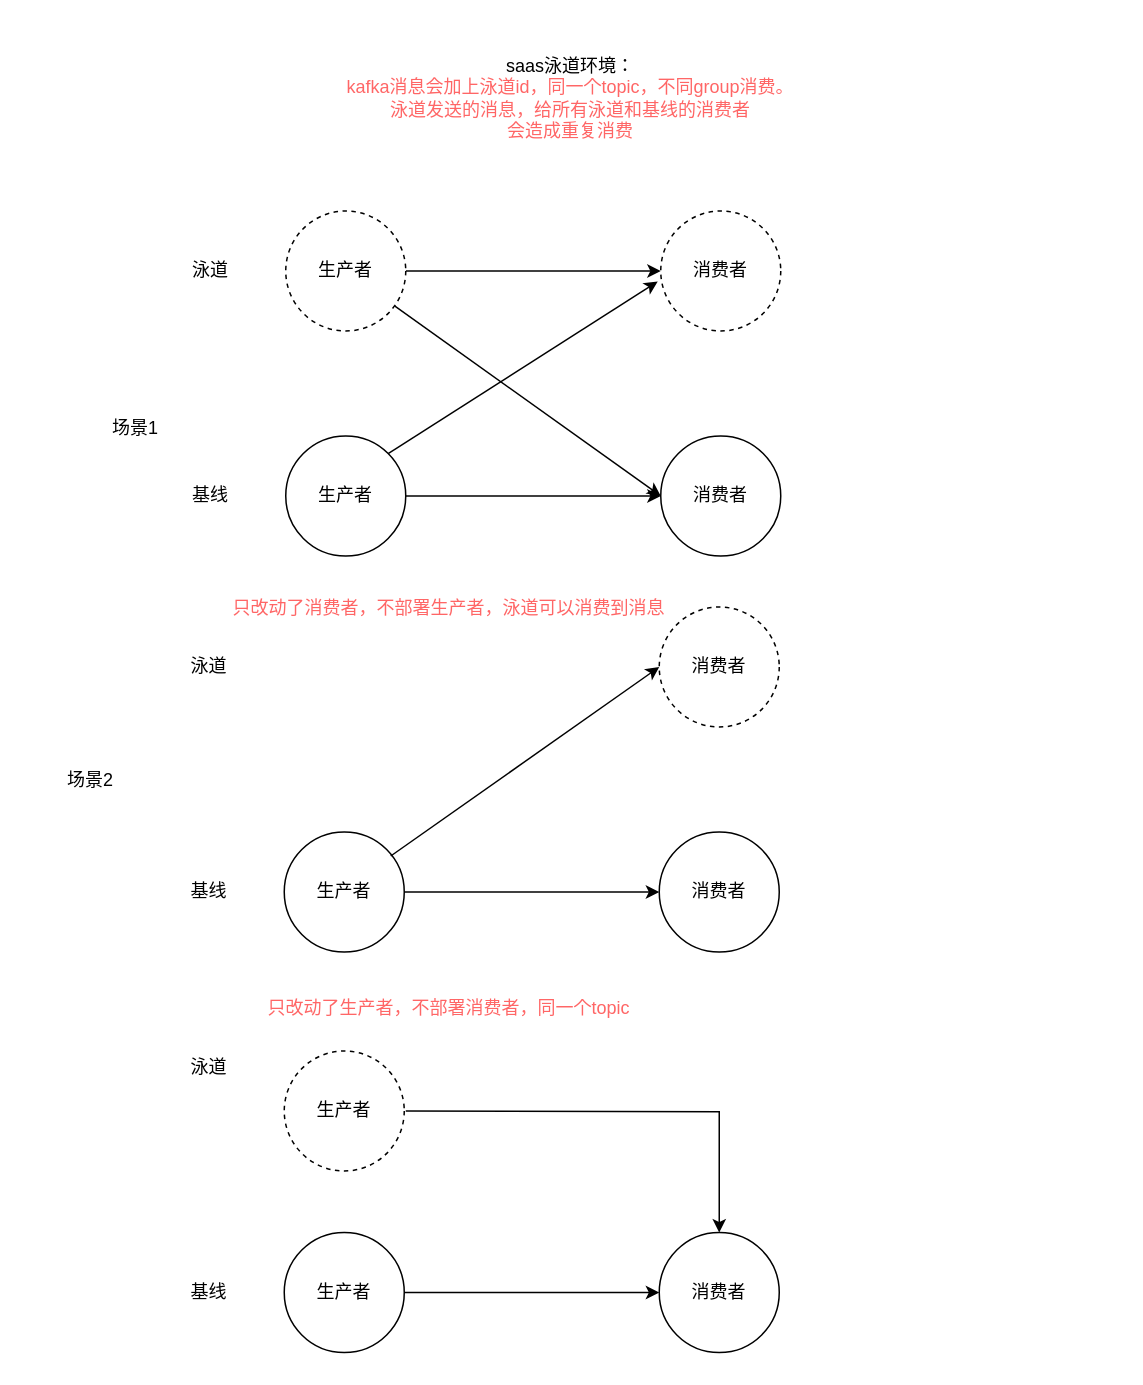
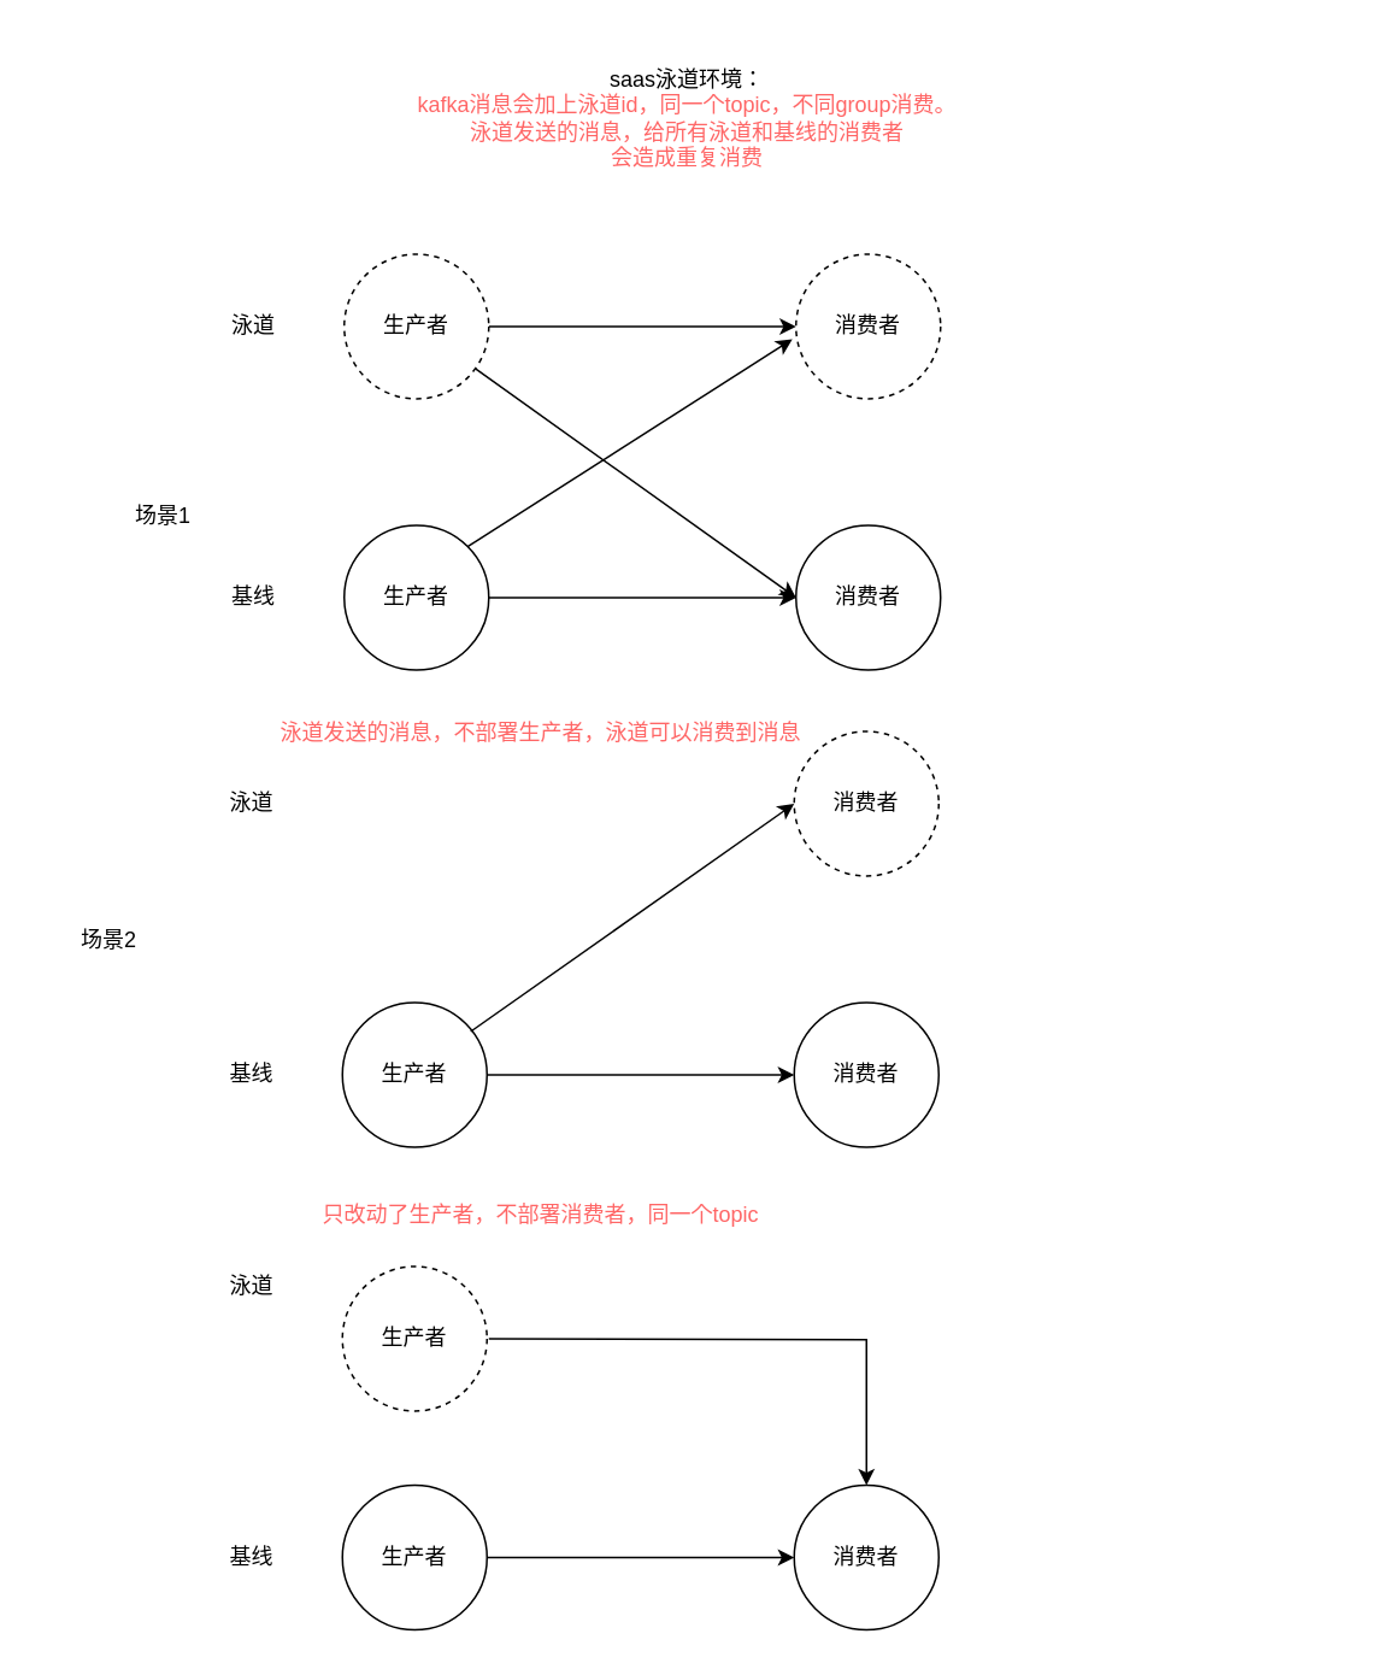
  <mxCell id="0" />
  <mxCell id="1" parent="0" />
  <mxCell id="2" style="edgeStyle=orthogonalEdgeStyle;rounded=0;orthogonalLoop=1;jettySize=auto;html=1;entryX=0;entryY=0.5;entryDx=0;entryDy=0;" parent="1" source="4" target="5" edge="1"><mxGeometry relative="1" as="geometry" /></mxCell>
  <mxCell id="3" style="rounded=0;orthogonalLoop=1;jettySize=auto;html=1;entryX=0;entryY=0.5;entryDx=0;entryDy=0;" parent="1" source="4" target="8" edge="1"><mxGeometry relative="1" as="geometry" /></mxCell>
  <mxCell id="4" value="" style="ellipse;whiteSpace=wrap;html=1;aspect=fixed;dashed=1;" parent="1" vertex="1"><mxGeometry x="190" y="140" width="80" height="80" as="geometry" /></mxCell>
  <mxCell id="5" value="" style="ellipse;whiteSpace=wrap;html=1;aspect=fixed;dashed=1;" parent="1" vertex="1"><mxGeometry x="440" y="140" width="80" height="80" as="geometry" /></mxCell>
  <mxCell id="6" style="edgeStyle=orthogonalEdgeStyle;rounded=0;orthogonalLoop=1;jettySize=auto;html=1;" parent="1" source="7" edge="1"><mxGeometry relative="1" as="geometry"><mxPoint x="440" y="330" as="targetPoint" /></mxGeometry></mxCell>
  <mxCell id="7" value="" style="ellipse;whiteSpace=wrap;html=1;aspect=fixed;" parent="1" vertex="1"><mxGeometry x="190" y="290" width="80" height="80" as="geometry" /></mxCell>
  <mxCell id="8" value="" style="ellipse;whiteSpace=wrap;html=1;aspect=fixed;" parent="1" vertex="1"><mxGeometry x="440" y="290" width="80" height="80" as="geometry" /></mxCell>
  <mxCell id="9" value="泳道" style="text;html=1;strokeColor=none;fillColor=none;align=center;verticalAlign=middle;whiteSpace=wrap;rounded=0;" parent="1" vertex="1"><mxGeometry x="110" y="165" width="60" height="30" as="geometry" /></mxCell>
  <mxCell id="10" value="基线" style="text;html=1;strokeColor=none;fillColor=none;align=center;verticalAlign=middle;whiteSpace=wrap;rounded=0;" parent="1" vertex="1"><mxGeometry x="110" y="315" width="60" height="30" as="geometry" /></mxCell>
  <mxCell id="11" value="生产者" style="text;html=1;strokeColor=none;fillColor=none;align=center;verticalAlign=middle;whiteSpace=wrap;rounded=0;" parent="1" vertex="1"><mxGeometry x="200" y="165" width="60" height="30" as="geometry" /></mxCell>
  <mxCell id="12" value="消费者" style="text;html=1;strokeColor=none;fillColor=none;align=center;verticalAlign=middle;whiteSpace=wrap;rounded=0;" parent="1" vertex="1"><mxGeometry x="450" y="165" width="60" height="30" as="geometry" /></mxCell>
  <mxCell id="13" value="saas泳道环境：&lt;br&gt;&lt;font color=&quot;#ff6666&quot;&gt;kafka消息会加上泳道id，同一个topic，不同group消费。&lt;br&gt;泳道发送的消息，给所有泳道和基线的消费者&lt;/font&gt;&lt;br&gt;&lt;font color=&quot;#ff6666&quot;&gt;会造成重复消费&lt;/font&gt;" style="text;html=1;strokeColor=none;fillColor=none;align=center;verticalAlign=middle;whiteSpace=wrap;rounded=0;" parent="1" vertex="1"><mxGeometry x="20" y="20" width="720" height="90" as="geometry" /></mxCell>
  <mxCell id="14" style="rounded=0;orthogonalLoop=1;jettySize=auto;html=1;entryX=-0.025;entryY=0.588;entryDx=0;entryDy=0;entryPerimeter=0;exitX=1;exitY=0;exitDx=0;exitDy=0;" parent="1" source="7" target="5" edge="1"><mxGeometry relative="1" as="geometry" /></mxCell>
  <mxCell id="15" value="生产者" style="text;html=1;strokeColor=none;fillColor=none;align=center;verticalAlign=middle;whiteSpace=wrap;rounded=0;" parent="1" vertex="1"><mxGeometry x="200" y="315" width="60" height="30" as="geometry" /></mxCell>
  <mxCell id="16" value="消费者" style="text;html=1;strokeColor=none;fillColor=none;align=center;verticalAlign=middle;whiteSpace=wrap;rounded=0;" parent="1" vertex="1"><mxGeometry x="450" y="315" width="60" height="30" as="geometry" /></mxCell>
  <mxCell id="17" value="" style="ellipse;whiteSpace=wrap;html=1;aspect=fixed;dashed=1;" parent="1" vertex="1"><mxGeometry x="439" y="404" width="80" height="80" as="geometry" /></mxCell>
  <mxCell id="18" style="edgeStyle=orthogonalEdgeStyle;rounded=0;orthogonalLoop=1;jettySize=auto;html=1;" parent="1" source="19" edge="1"><mxGeometry relative="1" as="geometry"><mxPoint x="439" y="594" as="targetPoint" /></mxGeometry></mxCell>
  <mxCell id="19" value="" style="ellipse;whiteSpace=wrap;html=1;aspect=fixed;" parent="1" vertex="1"><mxGeometry x="189" y="554" width="80" height="80" as="geometry" /></mxCell>
  <mxCell id="20" value="" style="ellipse;whiteSpace=wrap;html=1;aspect=fixed;" parent="1" vertex="1"><mxGeometry x="439" y="554" width="80" height="80" as="geometry" /></mxCell>
  <mxCell id="21" value="泳道" style="text;html=1;strokeColor=none;fillColor=none;align=center;verticalAlign=middle;whiteSpace=wrap;rounded=0;" parent="1" vertex="1"><mxGeometry x="109" y="429" width="60" height="30" as="geometry" /></mxCell>
  <mxCell id="22" value="基线" style="text;html=1;strokeColor=none;fillColor=none;align=center;verticalAlign=middle;whiteSpace=wrap;rounded=0;" parent="1" vertex="1"><mxGeometry x="109" y="579" width="60" height="30" as="geometry" /></mxCell>
  <mxCell id="23" value="消费者" style="text;html=1;strokeColor=none;fillColor=none;align=center;verticalAlign=middle;whiteSpace=wrap;rounded=0;" parent="1" vertex="1"><mxGeometry x="449" y="429" width="60" height="30" as="geometry" /></mxCell>
  <mxCell id="24" style="rounded=0;orthogonalLoop=1;jettySize=auto;html=1;entryX=0;entryY=0.5;entryDx=0;entryDy=0;" edge="1" parent="1" target="17"><mxGeometry relative="1" as="geometry"><mxPoint x="260" y="570" as="sourcePoint" /></mxGeometry></mxCell>
  <mxCell id="25" value="生产者" style="text;html=1;strokeColor=none;fillColor=none;align=center;verticalAlign=middle;whiteSpace=wrap;rounded=0;" parent="1" vertex="1"><mxGeometry x="199" y="579" width="60" height="30" as="geometry" /></mxCell>
  <mxCell id="26" value="消费者" style="text;html=1;strokeColor=none;fillColor=none;align=center;verticalAlign=middle;whiteSpace=wrap;rounded=0;" parent="1" vertex="1"><mxGeometry x="449" y="579" width="60" height="30" as="geometry" /></mxCell>
- <mxCell id="27" value="&lt;font color=&quot;#ff6666&quot;&gt;只改动了消费者，不部署生产者，泳道可以消费到消息&lt;/font&gt;" style="text;html=1;strokeColor=none;fillColor=none;align=center;verticalAlign=middle;whiteSpace=wrap;rounded=0;" parent="1" vertex="1"><mxGeometry x="149" y="390" width="300" height="30" as="geometry" /></mxCell>
+ <mxCell id="27" value="&lt;font color=&quot;#ff6666&quot;&gt;泳道发送的消息，不部署生产者，泳道可以消费到消息&lt;/font&gt;" style="text;html=1;strokeColor=none;fillColor=none;align=center;verticalAlign=middle;whiteSpace=wrap;rounded=0;" parent="1" vertex="1"><mxGeometry x="149" y="390" width="300" height="30" as="geometry" /></mxCell>
  <mxCell id="28" value="场景1" style="text;html=1;strokeColor=none;fillColor=none;align=center;verticalAlign=middle;whiteSpace=wrap;rounded=0;" parent="1" vertex="1"><mxGeometry x="60" y="270" width="60" height="30" as="geometry" /></mxCell>
  <mxCell id="29" value="场景2" style="text;html=1;strokeColor=none;fillColor=none;align=center;verticalAlign=middle;whiteSpace=wrap;rounded=0;" parent="1" vertex="1"><mxGeometry x="30" y="505" width="60" height="30" as="geometry" /></mxCell>
  <mxCell id="30" style="edgeStyle=orthogonalEdgeStyle;rounded=0;orthogonalLoop=1;jettySize=auto;html=1;" parent="1" source="31" edge="1"><mxGeometry relative="1" as="geometry"><mxPoint x="439" y="861" as="targetPoint" /></mxGeometry></mxCell>
  <mxCell id="31" value="" style="ellipse;whiteSpace=wrap;html=1;aspect=fixed;" parent="1" vertex="1"><mxGeometry x="189" y="821" width="80" height="80" as="geometry" /></mxCell>
  <mxCell id="32" value="" style="ellipse;whiteSpace=wrap;html=1;aspect=fixed;" parent="1" vertex="1"><mxGeometry x="439" y="821" width="80" height="80" as="geometry" /></mxCell>
  <mxCell id="33" value="泳道" style="text;html=1;strokeColor=none;fillColor=none;align=center;verticalAlign=middle;whiteSpace=wrap;rounded=0;" parent="1" vertex="1"><mxGeometry x="109" y="696" width="60" height="30" as="geometry" /></mxCell>
  <mxCell id="34" value="基线" style="text;html=1;strokeColor=none;fillColor=none;align=center;verticalAlign=middle;whiteSpace=wrap;rounded=0;" parent="1" vertex="1"><mxGeometry x="109" y="846" width="60" height="30" as="geometry" /></mxCell>
  <mxCell id="35" value="生产者" style="text;html=1;strokeColor=none;fillColor=none;align=center;verticalAlign=middle;whiteSpace=wrap;rounded=0;" parent="1" vertex="1"><mxGeometry x="199" y="846" width="60" height="30" as="geometry" /></mxCell>
  <mxCell id="36" value="消费者" style="text;html=1;strokeColor=none;fillColor=none;align=center;verticalAlign=middle;whiteSpace=wrap;rounded=0;" parent="1" vertex="1"><mxGeometry x="449" y="846" width="60" height="30" as="geometry" /></mxCell>
  <mxCell id="37" value="&lt;font color=&quot;#ff6666&quot;&gt;只改动了生产者，不部署消费者，同一个topic&lt;/font&gt;" style="text;html=1;strokeColor=none;fillColor=none;align=center;verticalAlign=middle;whiteSpace=wrap;rounded=0;" parent="1" vertex="1"><mxGeometry x="149" y="657" width="300" height="30" as="geometry" /></mxCell>
  <mxCell id="38" value="" style="ellipse;whiteSpace=wrap;html=1;aspect=fixed;dashed=1;" parent="1" vertex="1"><mxGeometry x="189" y="700" width="80" height="80" as="geometry" /></mxCell>
  <mxCell id="39" style="edgeStyle=orthogonalEdgeStyle;rounded=0;orthogonalLoop=1;jettySize=auto;html=1;" parent="1" target="32" edge="1"><mxGeometry relative="1" as="geometry"><mxPoint x="270" y="740" as="sourcePoint" /></mxGeometry></mxCell>
  <mxCell id="40" value="生产者" style="text;html=1;strokeColor=none;fillColor=none;align=center;verticalAlign=middle;whiteSpace=wrap;rounded=0;" parent="1" vertex="1"><mxGeometry x="199" y="725" width="60" height="30" as="geometry" /></mxCell>
